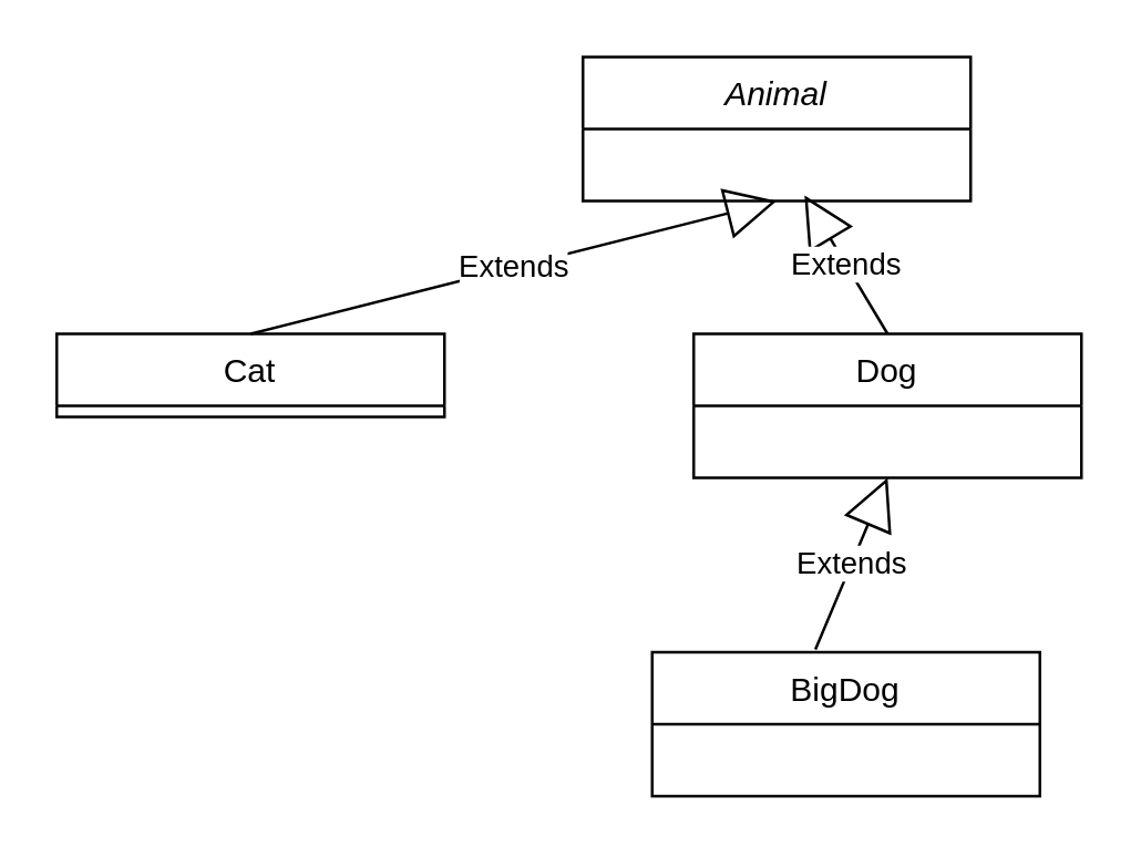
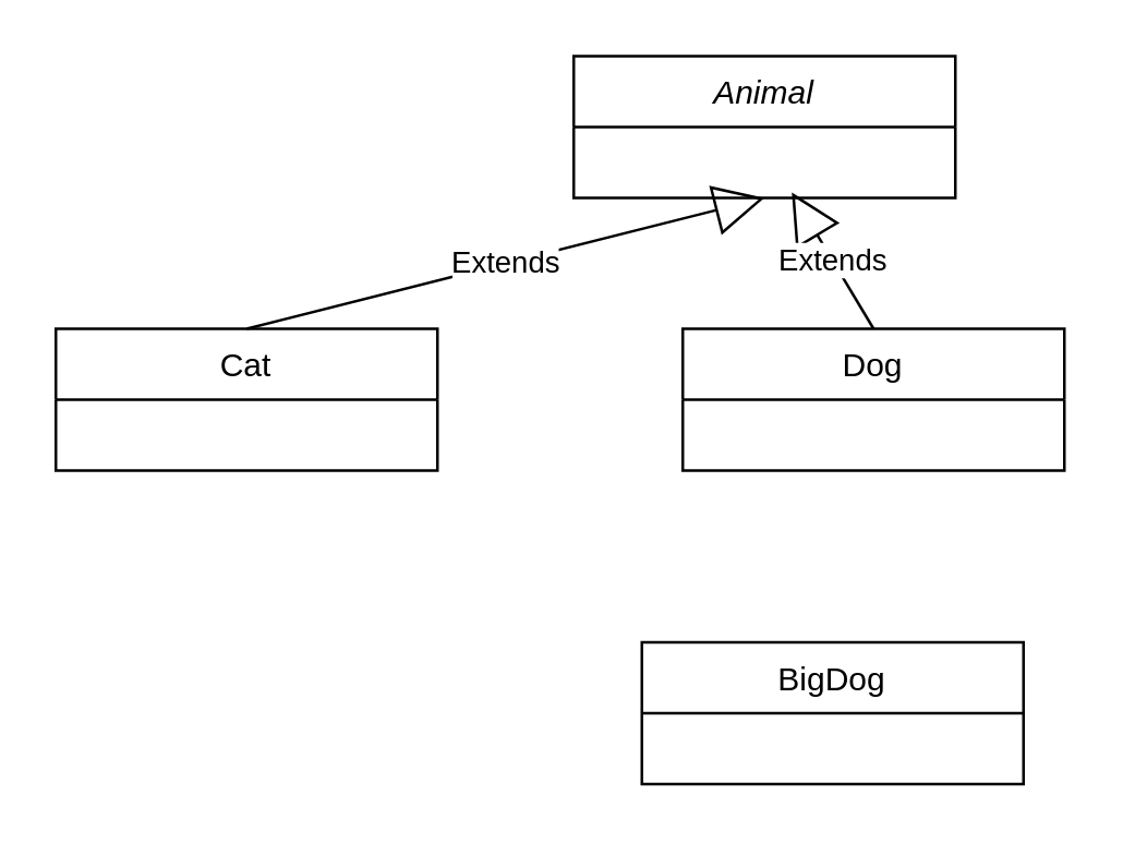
  <mxCell id="0" style=";html=1;" />
  <mxCell id="1" style=";html=1;" parent="0" />
  <mxCell id="2" value="Animal" style="swimlane;fontStyle=2;childLayout=stackLayout;horizontal=1;startSize=26;fillColor=none;horizontalStack=0;resizeParent=1;resizeParentMax=0;resizeLast=0;collapsible=1;marginBottom=0;" parent="1" vertex="1"><mxGeometry x="210" y="20" width="140" height="52" as="geometry" /></mxCell>
- <mxCell id="3" value="Cat" style="swimlane;fontStyle=0;childLayout=stackLayout;horizontal=1;startSize=26;fillColor=none;horizontalStack=0;resizeParent=1;resizeParentMax=0;resizeLast=0;collapsible=1;marginBottom=0;" parent="1" vertex="1"><mxGeometry x="20" y="120" width="140" height="30" as="geometry" /></mxCell>
+ <mxCell id="3" value="Cat" style="swimlane;fontStyle=0;childLayout=stackLayout;horizontal=1;startSize=26;fillColor=none;horizontalStack=0;resizeParent=1;resizeParentMax=0;resizeLast=0;collapsible=1;marginBottom=0;" parent="1" vertex="1"><mxGeometry x="20" y="120" width="140" height="52" as="geometry" /></mxCell>
  <mxCell id="4" value="Dog" style="swimlane;fontStyle=0;childLayout=stackLayout;horizontal=1;startSize=26;fillColor=none;horizontalStack=0;resizeParent=1;resizeParentMax=0;resizeLast=0;collapsible=1;marginBottom=0;" parent="1" vertex="1"><mxGeometry x="250" y="120" width="140" height="52" as="geometry" /></mxCell>
  <mxCell id="5" value="BigDog" style="swimlane;fontStyle=0;childLayout=stackLayout;horizontal=1;startSize=26;fillColor=none;horizontalStack=0;resizeParent=1;resizeParentMax=0;resizeLast=0;collapsible=1;marginBottom=0;" parent="1" vertex="1"><mxGeometry x="235" y="235" width="140" height="52" as="geometry" /></mxCell>
  <mxCell id="6" value="Extends" style="endArrow=block;endSize=16;endFill=0;html=1;exitX=0.5;exitY=0;exitDx=0;exitDy=0;entryX=0.5;entryY=1;entryDx=0;entryDy=0;" edge="1" parent="1" source="3" target="2"><mxGeometry width="160" relative="1" as="geometry"><mxPoint x="310" y="330" as="sourcePoint" /><mxPoint x="470" y="330" as="targetPoint" /></mxGeometry></mxCell>
  <mxCell id="7" value="Extends" style="endArrow=block;endSize=16;endFill=0;html=1;exitX=0.5;exitY=0;exitDx=0;exitDy=0;" edge="1" parent="1" source="4"><mxGeometry width="160" relative="1" as="geometry"><mxPoint x="310" y="330" as="sourcePoint" /><mxPoint x="290" y="70" as="targetPoint" /></mxGeometry></mxCell>
- <mxCell id="8" value="Extends" style="endArrow=block;endSize=16;endFill=0;html=1;exitX=0.421;exitY=-0.019;exitDx=0;exitDy=0;exitPerimeter=0;entryX=0.5;entryY=1;entryDx=0;entryDy=0;" edge="1" parent="1" source="5" target="4"><mxGeometry width="160" relative="1" as="geometry"><mxPoint x="310" y="330" as="sourcePoint" /><mxPoint x="470" y="330" as="targetPoint" /></mxGeometry></mxCell>
